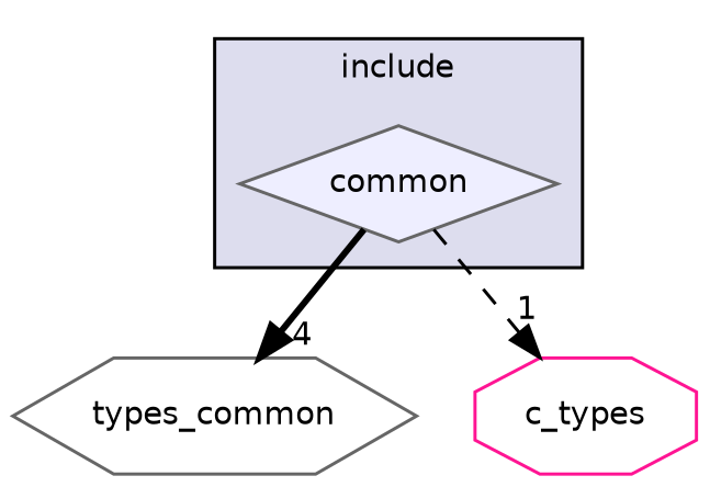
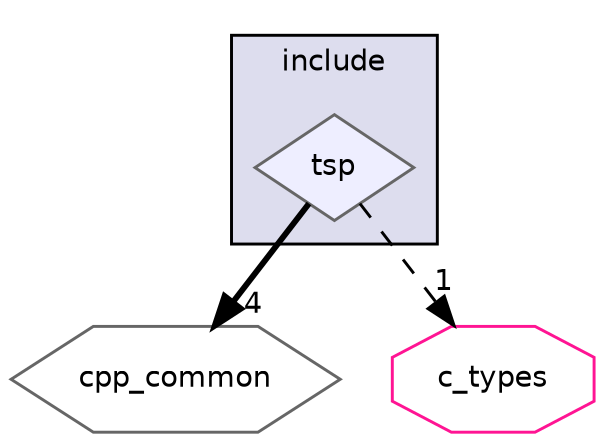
  digraph {
    compound=true
    node [color=gray40 fontname=Helvetica fontsize=10 style=filled]
    edge [labeldistance=1.5 labelfontname=Helvetica labelfontsize=10]
-   n1 [fillcolor="#eeeeff" label=common pencolor=black shape=diamond]
-   n2 [label=types_common shape=hexagon style=""]
+   n1 [fillcolor="#eeeeff" label=tsp pencolor=black shape=diamond]
+   n2 [label=cpp_common shape=hexagon style=""]
    n3 [color=deeppink fillcolor=white label=c_types shape=octagon]
    subgraph cluster_1 {
      bgcolor="#ddddee"
      fontname=Helvetica
      fontsize=10
      label=include
      pencolor=black
      n1
    }
    n1 -> n2 [headlabel=4 style=bold]
    n1 -> n3 [headlabel=1 style=dashed]
  }
